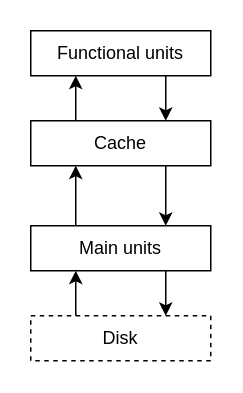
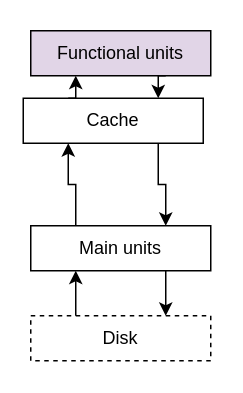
  <mxCell id="0" />
  <mxCell id="1" parent="0" />
  <mxCell id="2" style="edgeStyle=orthogonalEdgeStyle;rounded=0;orthogonalLoop=1;jettySize=auto;html=1;exitX=0.75;exitY=1;exitDx=0;exitDy=0;entryX=0.75;entryY=0;entryDx=0;entryDy=0;" edge="1" parent="1" source="3" target="6"><mxGeometry relative="1" as="geometry" /></mxCell>
- <mxCell id="3" value="Functional units" style="rounded=0;whiteSpace=wrap;html=1;" vertex="1" parent="1"><mxGeometry x="20" y="20" width="120" height="30" as="geometry" /></mxCell>
+ <mxCell id="3" value="Functional units" style="rounded=0;whiteSpace=wrap;html=1;fillColor=#e1d5e7;" vertex="1" parent="1"><mxGeometry x="20" y="20" width="120" height="30" as="geometry" /></mxCell>
  <mxCell id="4" style="edgeStyle=orthogonalEdgeStyle;rounded=0;orthogonalLoop=1;jettySize=auto;html=1;exitX=0.75;exitY=1;exitDx=0;exitDy=0;entryX=0.75;entryY=0;entryDx=0;entryDy=0;" edge="1" parent="1" source="6" target="8"><mxGeometry relative="1" as="geometry" /></mxCell>
  <mxCell id="5" style="edgeStyle=orthogonalEdgeStyle;rounded=0;orthogonalLoop=1;jettySize=auto;html=1;exitX=0.25;exitY=0;exitDx=0;exitDy=0;entryX=0.25;entryY=1;entryDx=0;entryDy=0;" edge="1" parent="1" source="6" target="3"><mxGeometry relative="1" as="geometry" /></mxCell>
- <mxCell id="6" value="Cache" style="rounded=0;whiteSpace=wrap;html=1;" vertex="1" parent="1"><mxGeometry x="20" y="80" width="120" height="30" as="geometry" /></mxCell>
+ <mxCell id="6" value="Cache" style="rounded=0;whiteSpace=wrap;html=1;" vertex="1" parent="1"><mxGeometry x="15" y="65" width="120" height="30" as="geometry" /></mxCell>
  <mxCell id="7" style="edgeStyle=orthogonalEdgeStyle;rounded=0;orthogonalLoop=1;jettySize=auto;html=1;exitX=0.25;exitY=0;exitDx=0;exitDy=0;entryX=0.25;entryY=1;entryDx=0;entryDy=0;" edge="1" parent="1" source="8" target="6"><mxGeometry relative="1" as="geometry" /></mxCell>
  <mxCell id="8" value="Main units" style="rounded=0;whiteSpace=wrap;html=1;" vertex="1" parent="1"><mxGeometry x="20" y="150" width="120" height="30" as="geometry" /></mxCell>
  <mxCell id="9" value="Disk" style="rounded=0;whiteSpace=wrap;html=1;dashed=1;" vertex="1" parent="1"><mxGeometry x="20" y="210" width="120" height="30" as="geometry" /></mxCell>
  <mxCell id="10" value="" style="endArrow=classic;html=1;entryX=0.75;entryY=0;entryDx=0;entryDy=0;exitX=0.75;exitY=1;exitDx=0;exitDy=0;" edge="1" parent="1" source="8" target="9"><mxGeometry width="50" height="50" relative="1" as="geometry"><mxPoint x="-80" y="160" as="sourcePoint" /><mxPoint x="120" y="210" as="targetPoint" /></mxGeometry></mxCell>
  <mxCell id="11" value="" style="endArrow=classic;html=1;entryX=0.25;entryY=1;entryDx=0;entryDy=0;exitX=0.25;exitY=0;exitDx=0;exitDy=0;" edge="1" parent="1" source="9" target="8"><mxGeometry width="50" height="50" relative="1" as="geometry"><mxPoint x="0" y="320" as="sourcePoint" /><mxPoint x="50" y="270" as="targetPoint" /></mxGeometry></mxCell>
